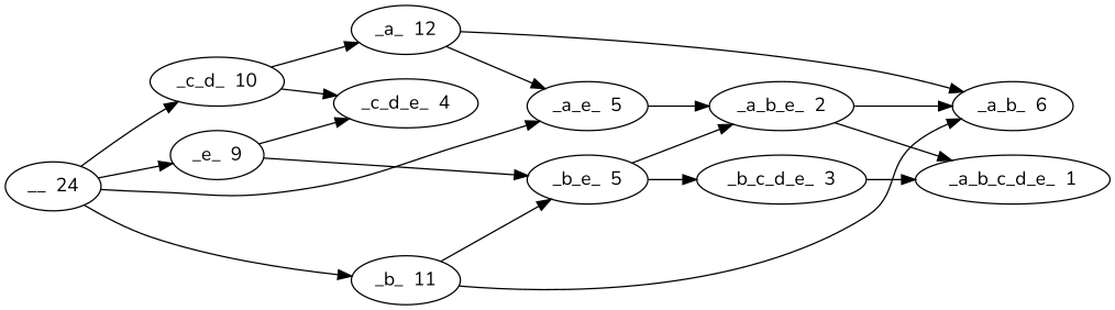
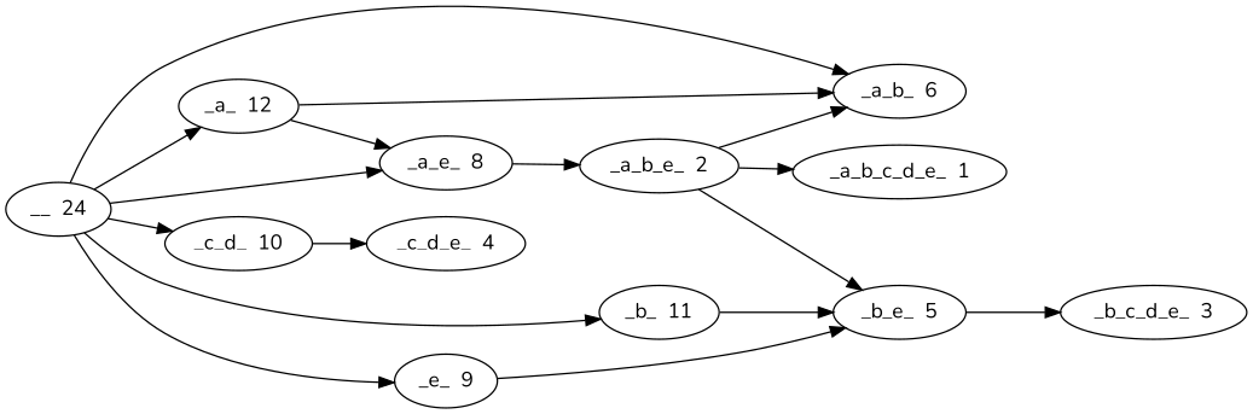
  strict digraph {
    fontname=Nunito
    rankdir=LR
    node [fontname=Nunito weight=5]
    edge [cost=1.0 fontname=Nunito]
    "__  24" [weight=24]
    "_a_  12" [weight=12]
    "_b_  11" [weight=11]
    "_c_d_  10" [weight=10]
    "_e_  9" [weight=9]
-   "_a_e_  5"
+   "_a_e_  5" [label="_a_e_  8"]
    "_a_b_  6" [weight=6]
    "_b_e_  5"
    "_c_d_e_  4" [weight=4]
    "_a_b_e_  2" [weight=2]
    "_b_c_d_e_  3" [weight=3]
    "_a_b_c_d_e_  1" [weight=1]
-   "_c_d_  10" -> "_a_  12"
+   "__  24" -> "_a_  12"
    "__  24" -> "_b_  11" [cost=1.1255308820838588]
    "__  24" -> "_c_d_  10" [cost=1.2630344058337937]
    "__  24" -> "_e_  9" [cost=1.4150374992788437]
    "__  24" -> "_a_e_  5" [cost=0.8479969065549501]
    "_a_  12" -> "_a_e_  5" [cost=1.2630344058337937]
    "_a_  12" -> "_a_b_  6"
-   "_b_  11" -> "_a_b_  6" [cost=0.874469117916141]
+   "__  24" -> "_a_b_  6" [cost=0.874469117916141]
    "_b_  11" -> "_b_e_  5" [cost=1.1375035237499351]
    "_c_d_  10" -> "_c_d_e_  4" [cost=1.3219280948873624]
    "_e_  9" -> "_b_e_  5" [cost=0.8479969065549501]
-   "_e_  9" -> "_c_d_e_  4" [cost=1.1699250014423124]
    "_a_e_  5" -> "_a_b_e_  2" [cost=1.3219280948873624]
-   "_b_e_  5" -> "_a_b_e_  2" [cost=1.3219280948873624]
+   "_a_b_e_  2" -> "_b_e_  5" [cost=1.3219280948873624]
    "_b_e_  5" -> "_b_c_d_e_  3" [cost=0.7369655941662062]
    "_a_b_e_  2" -> "_a_b_  6" [cost=1.5849625007211563]
    "_a_b_e_  2" -> "_a_b_c_d_e_  1"
-   "_b_c_d_e_  3" -> "_a_b_c_d_e_  1" [cost=1.5849625007211563]
  }
